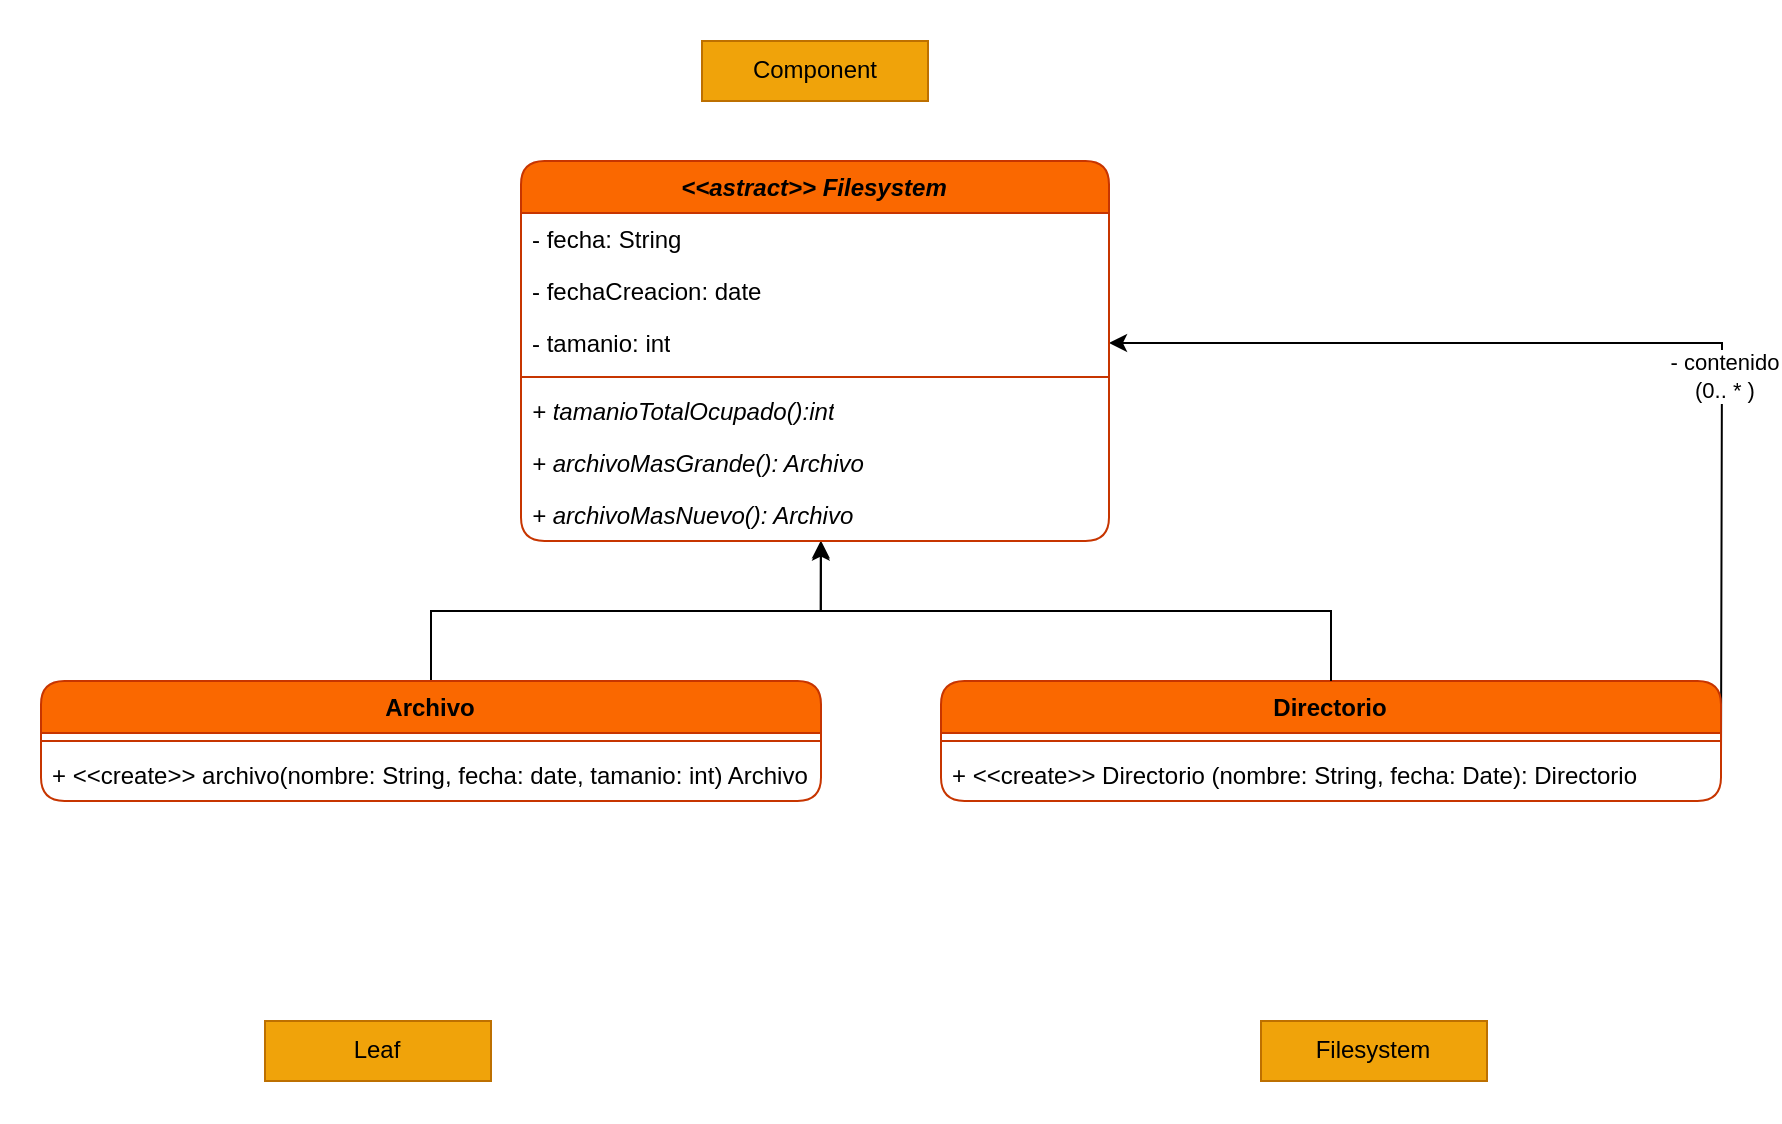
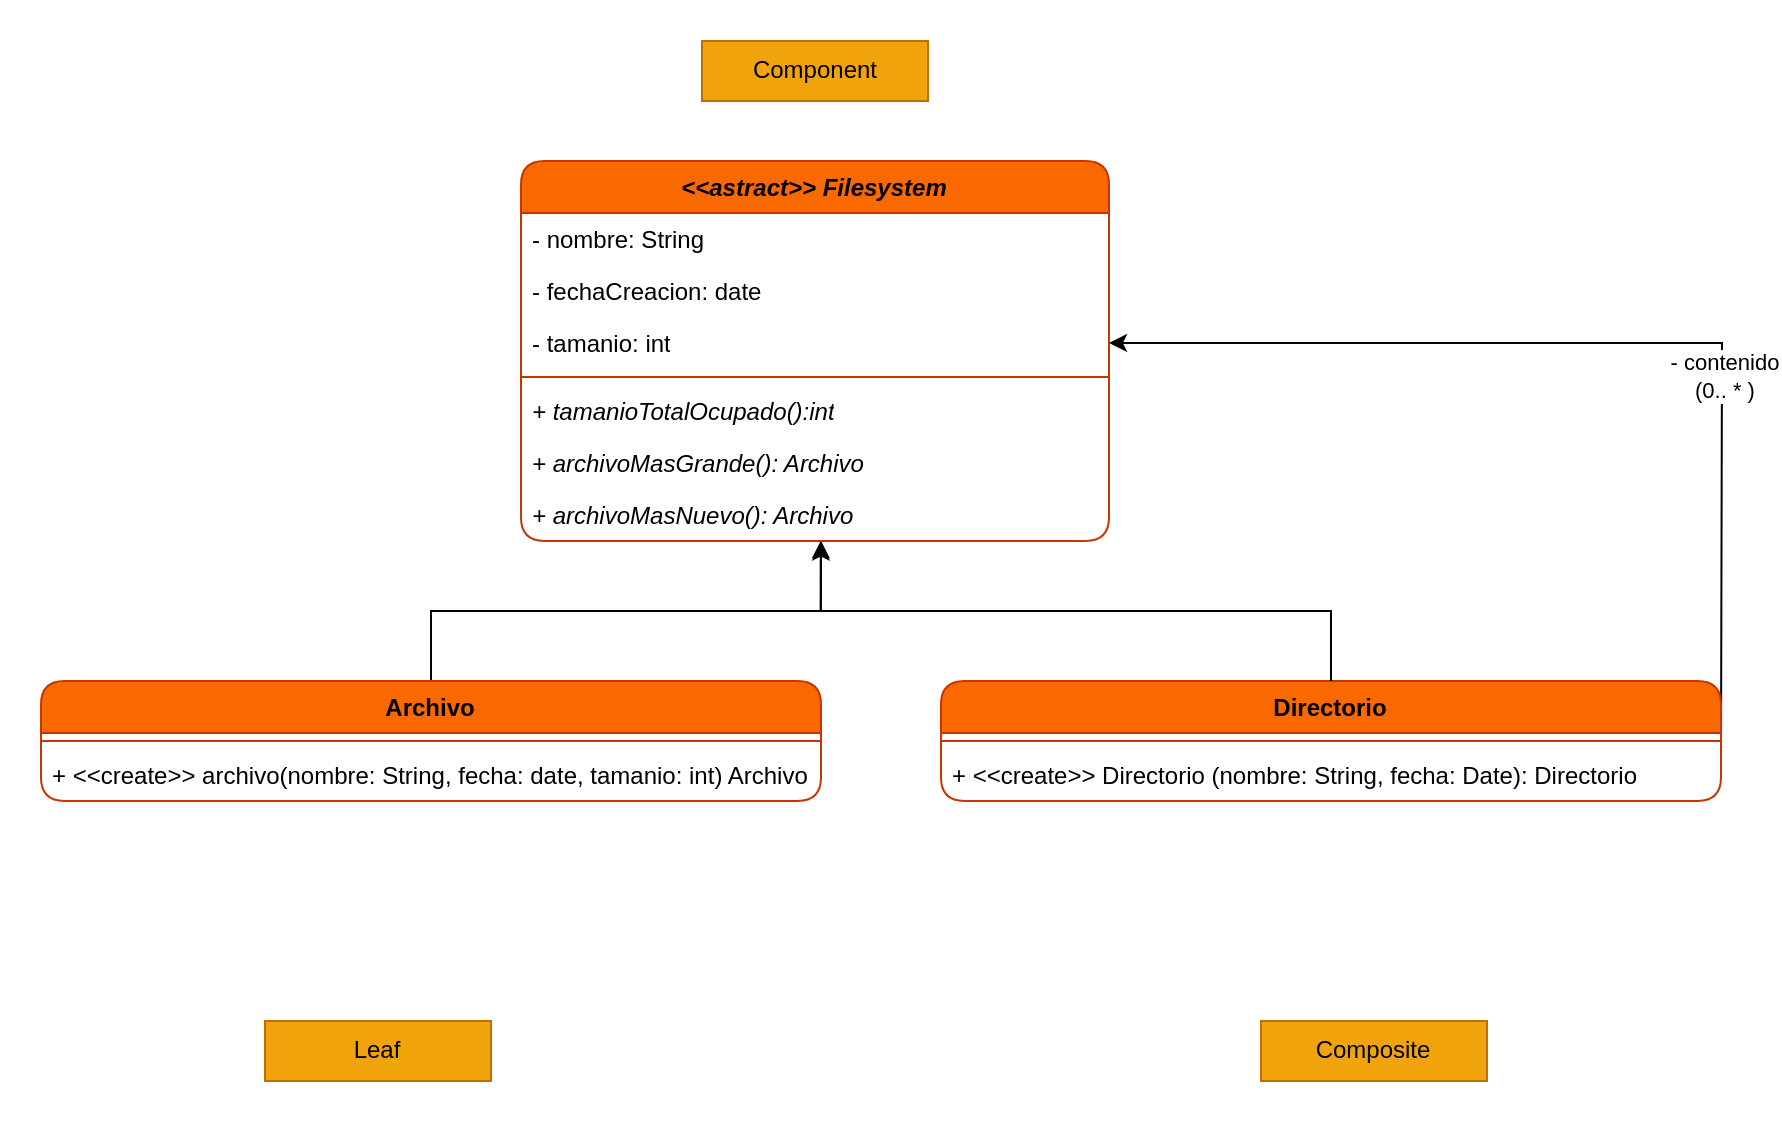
  <mxCell id="0" />
  <mxCell id="1" parent="0" />
  <mxCell id="2" style="edgeStyle=orthogonalEdgeStyle;rounded=0;orthogonalLoop=1;jettySize=auto;html=1;entryX=0.51;entryY=0.988;entryDx=0;entryDy=0;entryPerimeter=0;" edge="1" parent="1" source="3" target="18"><mxGeometry relative="1" as="geometry" /></mxCell>
  <mxCell id="3" value="Archivo" style="swimlane;fontStyle=1;align=center;verticalAlign=top;childLayout=stackLayout;horizontal=1;startSize=26;horizontalStack=0;resizeParent=1;resizeParentMax=0;resizeLast=0;collapsible=1;marginBottom=0;whiteSpace=wrap;html=1;rounded=1;fillColor=#fa6800;fontColor=#000000;strokeColor=#C73500;" vertex="1" parent="1"><mxGeometry x="20" y="340" width="390" height="60" as="geometry" /></mxCell>
  <mxCell id="4" value="" style="line;strokeWidth=1;fillColor=none;align=left;verticalAlign=middle;spacingTop=-1;spacingLeft=3;spacingRight=3;rotatable=0;labelPosition=right;points=[];portConstraint=eastwest;strokeColor=inherit;" vertex="1" parent="3"><mxGeometry y="26" width="390" height="8" as="geometry" /></mxCell>
  <mxCell id="5" value="+ &amp;lt;&amp;lt;create&amp;gt;&amp;gt; archivo(nombre: String, fecha: date, tamanio: int) Archivo" style="text;strokeColor=none;fillColor=none;align=left;verticalAlign=top;spacingLeft=4;spacingRight=4;overflow=hidden;rotatable=0;points=[[0,0.5],[1,0.5]];portConstraint=eastwest;whiteSpace=wrap;html=1;" vertex="1" parent="3"><mxGeometry y="34" width="390" height="26" as="geometry" /></mxCell>
  <mxCell id="6" style="edgeStyle=orthogonalEdgeStyle;rounded=0;orthogonalLoop=1;jettySize=auto;html=1;entryX=1;entryY=0.5;entryDx=0;entryDy=0;exitX=1;exitY=0.5;exitDx=0;exitDy=0;" edge="1" parent="1" target="14"><mxGeometry relative="1" as="geometry"><mxPoint x="860" y="379" as="sourcePoint" /></mxGeometry></mxCell>
  <mxCell id="7" value="- contenido&lt;br&gt;(0.. * )" style="edgeLabel;html=1;align=center;verticalAlign=middle;resizable=0;points=[];" vertex="1" connectable="0" parent="6"><mxGeometry x="-0.254" y="-1" relative="1" as="geometry"><mxPoint as="offset" /></mxGeometry></mxCell>
  <mxCell id="8" value="Directorio" style="swimlane;fontStyle=1;align=center;verticalAlign=top;childLayout=stackLayout;horizontal=1;startSize=26;horizontalStack=0;resizeParent=1;resizeParentMax=0;resizeLast=0;collapsible=1;marginBottom=0;whiteSpace=wrap;html=1;rounded=1;fillColor=#fa6800;fontColor=#000000;strokeColor=#C73500;" vertex="1" parent="1"><mxGeometry x="470" y="340" width="390" height="60" as="geometry" /></mxCell>
  <mxCell id="9" value="" style="line;strokeWidth=1;fillColor=none;align=left;verticalAlign=middle;spacingTop=-1;spacingLeft=3;spacingRight=3;rotatable=0;labelPosition=right;points=[];portConstraint=eastwest;strokeColor=inherit;" vertex="1" parent="8"><mxGeometry y="26" width="390" height="8" as="geometry" /></mxCell>
  <mxCell id="10" value="+ &amp;lt;&amp;lt;create&amp;gt;&amp;gt; Directorio (nombre: String, fecha: Date): Directorio" style="text;strokeColor=none;fillColor=none;align=left;verticalAlign=top;spacingLeft=4;spacingRight=4;overflow=hidden;rotatable=0;points=[[0,0.5],[1,0.5]];portConstraint=eastwest;whiteSpace=wrap;html=1;" vertex="1" parent="8"><mxGeometry y="34" width="390" height="26" as="geometry" /></mxCell>
  <mxCell id="11" value="&lt;i&gt;&amp;lt;&amp;lt;astract&amp;gt;&amp;gt; Filesystem&lt;/i&gt;" style="swimlane;fontStyle=1;align=center;verticalAlign=top;childLayout=stackLayout;horizontal=1;startSize=26;horizontalStack=0;resizeParent=1;resizeParentMax=0;resizeLast=0;collapsible=1;marginBottom=0;whiteSpace=wrap;html=1;rounded=1;fillColor=#fa6800;fontColor=#000000;strokeColor=#C73500;" vertex="1" parent="1"><mxGeometry x="260" y="80" width="294" height="190" as="geometry" /></mxCell>
- <mxCell id="12" value="- fecha: String" style="text;strokeColor=none;fillColor=none;align=left;verticalAlign=top;spacingLeft=4;spacingRight=4;overflow=hidden;rotatable=0;points=[[0,0.5],[1,0.5]];portConstraint=eastwest;whiteSpace=wrap;html=1;" vertex="1" parent="11"><mxGeometry y="26" width="294" height="26" as="geometry" /></mxCell>
+ <mxCell id="12" value="- nombre: String" style="text;strokeColor=none;fillColor=none;align=left;verticalAlign=top;spacingLeft=4;spacingRight=4;overflow=hidden;rotatable=0;points=[[0,0.5],[1,0.5]];portConstraint=eastwest;whiteSpace=wrap;html=1;" vertex="1" parent="11"><mxGeometry y="26" width="294" height="26" as="geometry" /></mxCell>
  <mxCell id="13" value="- fechaCreacion: date" style="text;strokeColor=none;fillColor=none;align=left;verticalAlign=top;spacingLeft=4;spacingRight=4;overflow=hidden;rotatable=0;points=[[0,0.5],[1,0.5]];portConstraint=eastwest;whiteSpace=wrap;html=1;" vertex="1" parent="11"><mxGeometry y="52" width="294" height="26" as="geometry" /></mxCell>
  <mxCell id="14" value="- tamanio: int" style="text;strokeColor=none;fillColor=none;align=left;verticalAlign=top;spacingLeft=4;spacingRight=4;overflow=hidden;rotatable=0;points=[[0,0.5],[1,0.5]];portConstraint=eastwest;whiteSpace=wrap;html=1;" vertex="1" parent="11"><mxGeometry y="78" width="294" height="26" as="geometry" /></mxCell>
  <mxCell id="15" value="" style="line;strokeWidth=1;fillColor=none;align=left;verticalAlign=middle;spacingTop=-1;spacingLeft=3;spacingRight=3;rotatable=0;labelPosition=right;points=[];portConstraint=eastwest;strokeColor=inherit;" vertex="1" parent="11"><mxGeometry y="104" width="294" height="8" as="geometry" /></mxCell>
  <mxCell id="16" value="&lt;i&gt;+ tamanioTotalOcupado():int&lt;/i&gt;" style="text;strokeColor=none;fillColor=none;align=left;verticalAlign=top;spacingLeft=4;spacingRight=4;overflow=hidden;rotatable=0;points=[[0,0.5],[1,0.5]];portConstraint=eastwest;whiteSpace=wrap;html=1;" vertex="1" parent="11"><mxGeometry y="112" width="294" height="26" as="geometry" /></mxCell>
  <mxCell id="17" value="&lt;i&gt;+ archivoMasGrande(): Archivo&lt;/i&gt;" style="text;strokeColor=none;fillColor=none;align=left;verticalAlign=top;spacingLeft=4;spacingRight=4;overflow=hidden;rotatable=0;points=[[0,0.5],[1,0.5]];portConstraint=eastwest;whiteSpace=wrap;html=1;" vertex="1" parent="11"><mxGeometry y="138" width="294" height="26" as="geometry" /></mxCell>
  <mxCell id="18" value="&lt;i&gt;+ archivoMasNuevo(): Archivo&lt;/i&gt;" style="text;strokeColor=none;fillColor=none;align=left;verticalAlign=top;spacingLeft=4;spacingRight=4;overflow=hidden;rotatable=0;points=[[0,0.5],[1,0.5]];portConstraint=eastwest;whiteSpace=wrap;html=1;" vertex="1" parent="11"><mxGeometry y="164" width="294" height="26" as="geometry" /></mxCell>
  <mxCell id="19" style="edgeStyle=orthogonalEdgeStyle;rounded=0;orthogonalLoop=1;jettySize=auto;html=1;exitX=0.5;exitY=0;exitDx=0;exitDy=0;entryX=0.51;entryY=1.03;entryDx=0;entryDy=0;entryPerimeter=0;" edge="1" parent="1" source="8" target="18"><mxGeometry relative="1" as="geometry"><mxPoint x="240" y="350" as="sourcePoint" /><mxPoint x="430" y="300" as="targetPoint" /></mxGeometry></mxCell>
  <mxCell id="20" value="Component" style="text;html=1;strokeColor=#BD7000;fillColor=#f0a30a;align=center;verticalAlign=middle;whiteSpace=wrap;rounded=0;fontColor=#000000;" vertex="1" parent="1"><mxGeometry x="350.5" y="20" width="113" height="30" as="geometry" /></mxCell>
  <mxCell id="21" value="Leaf" style="text;html=1;strokeColor=#BD7000;fillColor=#f0a30a;align=center;verticalAlign=middle;whiteSpace=wrap;rounded=0;fontColor=#000000;" vertex="1" parent="1"><mxGeometry x="132" y="510" width="113" height="30" as="geometry" /></mxCell>
- <mxCell id="22" value="Filesystem" style="text;html=1;strokeColor=#BD7000;fillColor=#f0a30a;align=center;verticalAlign=middle;whiteSpace=wrap;rounded=0;fontColor=#000000;" vertex="1" parent="1"><mxGeometry x="630" y="510" width="113" height="30" as="geometry" /></mxCell>
+ <mxCell id="22" value="Composite" style="text;html=1;strokeColor=#BD7000;fillColor=#f0a30a;align=center;verticalAlign=middle;whiteSpace=wrap;rounded=0;fontColor=#000000;" vertex="1" parent="1"><mxGeometry x="630" y="510" width="113" height="30" as="geometry" /></mxCell>
